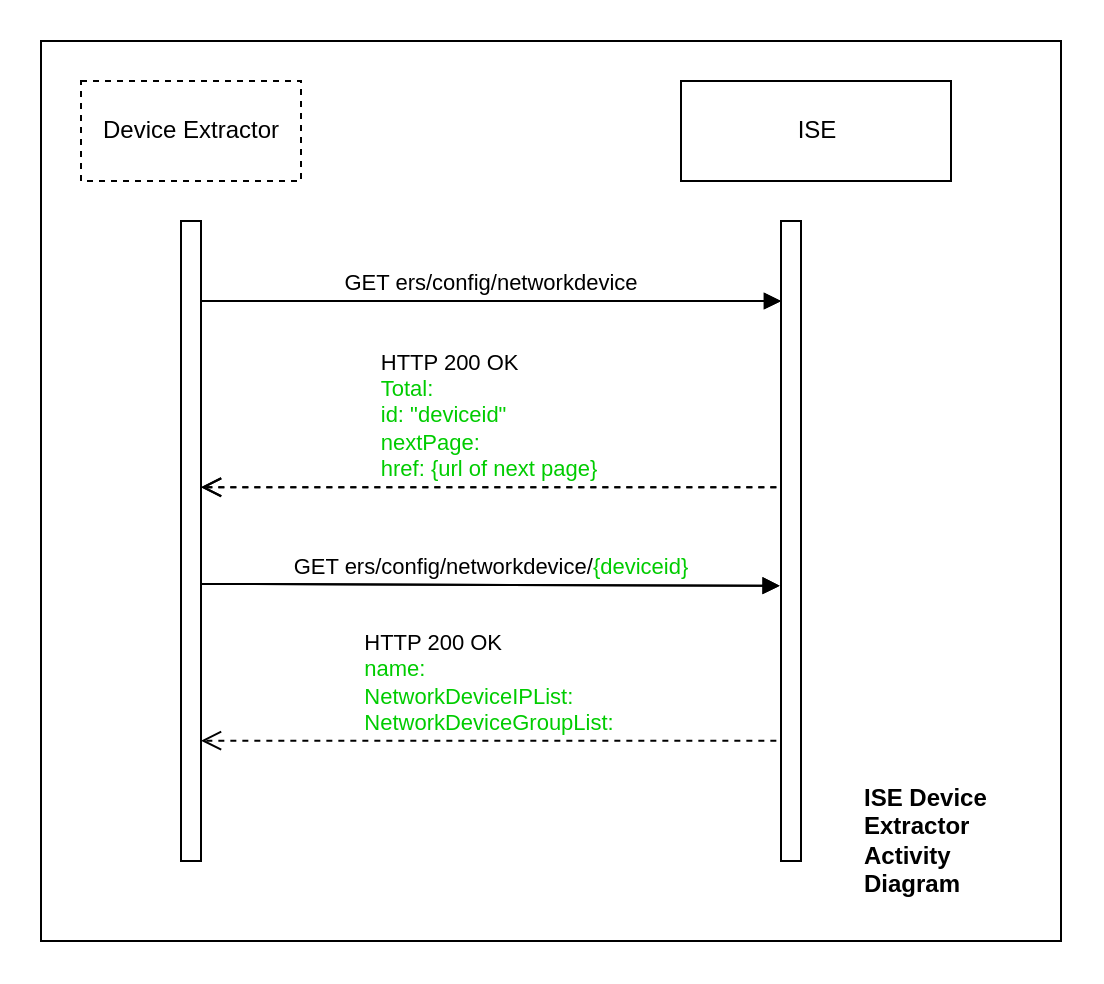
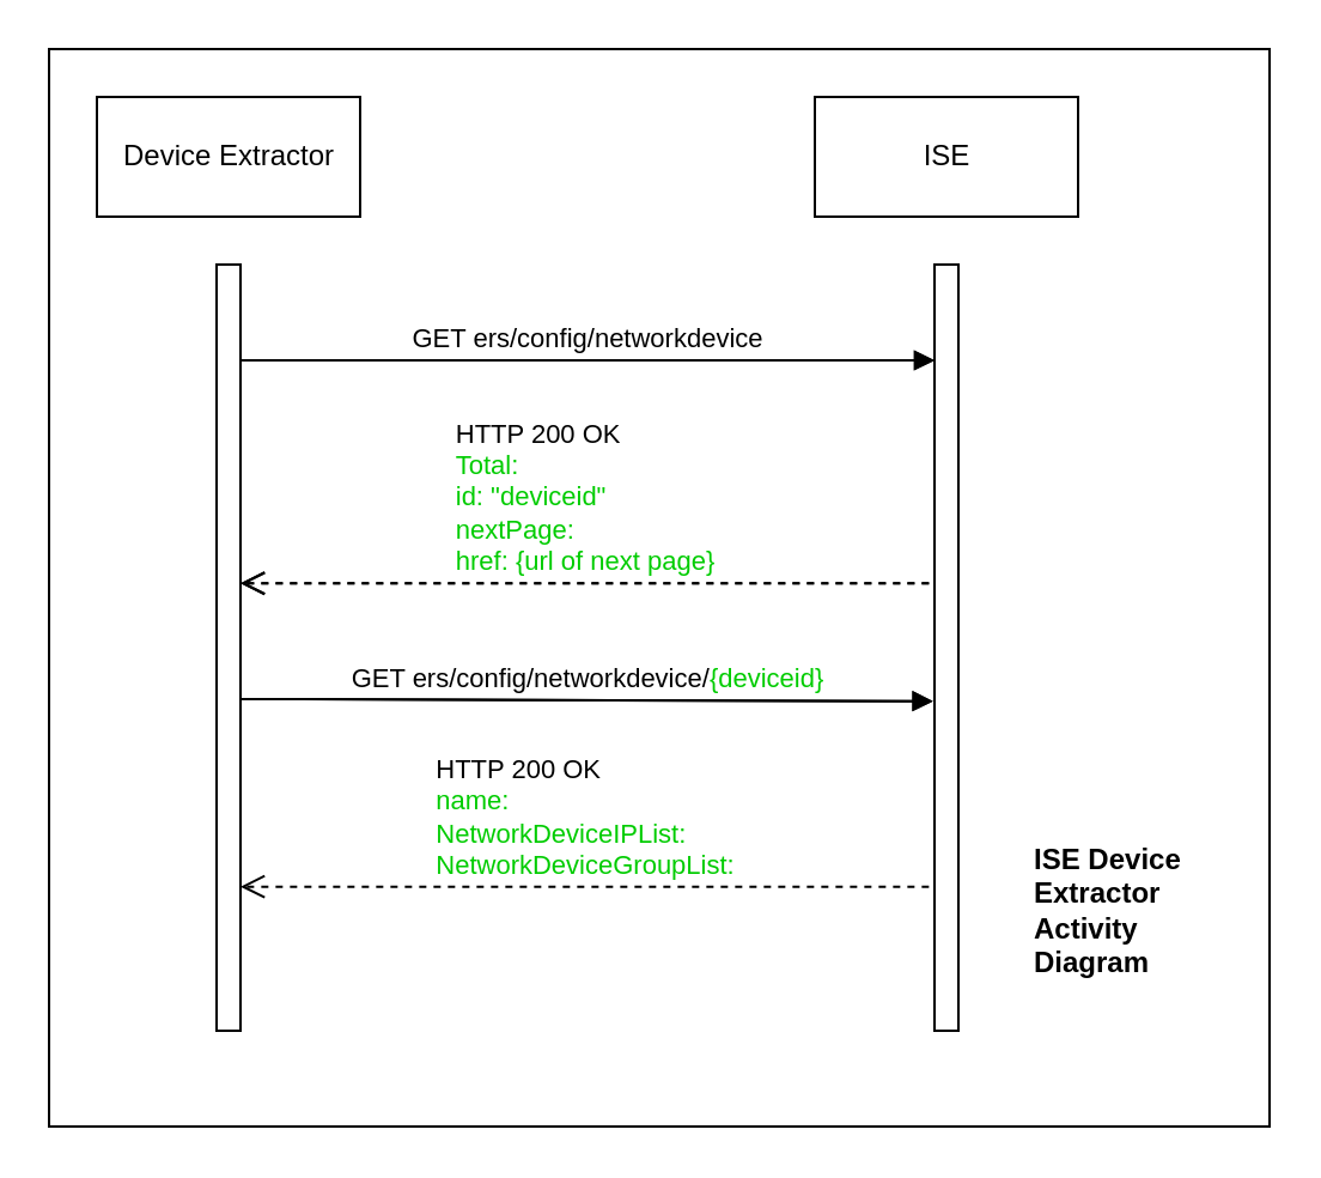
  <mxCell id="0" />
  <mxCell id="1" parent="0" />
  <mxCell id="2" value="" style="rounded=0;whiteSpace=wrap;html=1;" vertex="1" parent="1"><mxGeometry x="20" y="20" width="510" height="450" as="geometry" /></mxCell>
- <mxCell id="3" value="Device Extractor" style="html=1;dashed=1;" vertex="1" parent="1"><mxGeometry x="40" y="40" width="110" height="50" as="geometry" /></mxCell>
- <mxCell id="4" value="ISE" style="html=1;" vertex="1" parent="1"><mxGeometry x="340" y="40" width="135" height="50" as="geometry" /></mxCell>
+ <mxCell id="3" value="Device Extractor" style="html=1;" vertex="1" parent="1"><mxGeometry x="40" y="40" width="110" height="50" as="geometry" /></mxCell>
+ <mxCell id="4" value="ISE" style="html=1;" vertex="1" parent="1"><mxGeometry x="340" y="40" width="110" height="50" as="geometry" /></mxCell>
  <mxCell id="5" value="" style="html=1;points=[];perimeter=orthogonalPerimeter;" vertex="1" parent="1"><mxGeometry x="90" y="110" width="10" height="320" as="geometry" /></mxCell>
  <mxCell id="6" value="" style="html=1;points=[];perimeter=orthogonalPerimeter;" vertex="1" parent="1"><mxGeometry x="390" y="110" width="10" height="320" as="geometry" /></mxCell>
  <mxCell id="7" value="GET ers/config/networkdevice" style="html=1;verticalAlign=bottom;endArrow=block;" edge="1" parent="1"><mxGeometry width="80" relative="1" as="geometry"><mxPoint x="100" y="150" as="sourcePoint" /><mxPoint x="390" y="150" as="targetPoint" /></mxGeometry></mxCell>
  <mxCell id="8" value="&lt;div style=&quot;text-align: left&quot;&gt;HTTP 200 OK&lt;/div&gt;&lt;div style=&quot;text-align: left&quot;&gt;&lt;span style=&quot;color: rgb(0 , 204 , 0)&quot;&gt;Total:&lt;/span&gt;&lt;/div&gt;&lt;font color=&quot;#00cc00&quot;&gt;&lt;div style=&quot;text-align: left&quot;&gt;id: &quot;deviceid&quot;&lt;/div&gt;&lt;div style=&quot;text-align: left&quot;&gt;nextPage:&lt;/div&gt;&lt;div style=&quot;text-align: left&quot;&gt;href: {url of next page}&lt;/div&gt;&lt;/font&gt;" style="html=1;verticalAlign=bottom;endArrow=open;dashed=1;endSize=8;exitX=-0.233;exitY=0.416;exitDx=0;exitDy=0;exitPerimeter=0;" edge="1" parent="1" source="6" target="5"><mxGeometry relative="1" as="geometry"><mxPoint x="390" y="190" as="sourcePoint" /><mxPoint x="310" y="190" as="targetPoint" /></mxGeometry></mxCell>
  <mxCell id="9" value="GET ers/config/networkdevice/&lt;font color=&quot;#00cc00&quot;&gt;{deviceid}&lt;/font&gt;" style="html=1;verticalAlign=bottom;endArrow=block;entryX=-0.067;entryY=0.57;entryDx=0;entryDy=0;entryPerimeter=0;exitX=1.017;exitY=0.567;exitDx=0;exitDy=0;exitPerimeter=0;" edge="1" parent="1" source="5" target="6"><mxGeometry width="80" relative="1" as="geometry"><mxPoint x="100" y="260" as="sourcePoint" /><mxPoint x="390" y="260" as="targetPoint" /></mxGeometry></mxCell>
  <mxCell id="10" value="&lt;div style=&quot;text-align: left&quot;&gt;HTTP 200 OK&lt;/div&gt;&lt;div style=&quot;text-align: left&quot;&gt;&lt;span style=&quot;color: rgb(0 , 204 , 0)&quot;&gt;name:&lt;/span&gt;&lt;/div&gt;&lt;font color=&quot;#00cc00&quot;&gt;&lt;div style=&quot;text-align: left&quot;&gt;NetworkDeviceIPList:&lt;/div&gt;&lt;div style=&quot;text-align: left&quot;&gt;NetworkDeviceGroupList:&lt;/div&gt;&lt;/font&gt;" style="html=1;verticalAlign=bottom;endArrow=open;dashed=1;endSize=8;exitX=-0.233;exitY=0.812;exitDx=0;exitDy=0;exitPerimeter=0;" edge="1" parent="1" source="6" target="5"><mxGeometry relative="1" as="geometry"><mxPoint x="380" y="370" as="sourcePoint" /><mxPoint x="110" y="370" as="targetPoint" /></mxGeometry></mxCell>
- <mxCell id="11" value="&lt;b&gt;ISE Device Extractor&amp;nbsp;&lt;br&gt;Activity Diagram&lt;br&gt;&lt;/b&gt;" style="text;html=1;strokeColor=none;fillColor=none;align=left;verticalAlign=middle;whiteSpace=wrap;rounded=0;" vertex="1" parent="1"><mxGeometry x="430" y="390" width="80" height="60" as="geometry" /></mxCell>
+ <mxCell id="11" value="&lt;b&gt;ISE Device Extractor&amp;nbsp;&lt;br&gt;Activity Diagram&lt;br&gt;&lt;/b&gt;" style="text;html=1;strokeColor=none;fillColor=none;align=left;verticalAlign=middle;whiteSpace=wrap;rounded=0;" vertex="1" parent="1"><mxGeometry x="430" y="350" width="80" height="60" as="geometry" /></mxCell>
  <mxCell id="12" value="GET ers/config/networkdevice" style="html=1;verticalAlign=bottom;endArrow=block;" edge="1" parent="1"><mxGeometry width="80" relative="1" as="geometry"><mxPoint x="100" y="150" as="sourcePoint" /><mxPoint x="390" y="150" as="targetPoint" /></mxGeometry></mxCell>
  <mxCell id="13" value="" style="html=1;points=[];perimeter=orthogonalPerimeter;" vertex="1" parent="1"><mxGeometry x="90" y="110" width="10" height="320" as="geometry" /></mxCell>
  <mxCell id="14" value="" style="html=1;points=[];perimeter=orthogonalPerimeter;" vertex="1" parent="1"><mxGeometry x="390" y="110" width="10" height="320" as="geometry" /></mxCell>
  <mxCell id="15" value="&lt;div style=&quot;text-align: left&quot;&gt;HTTP 200 OK&lt;/div&gt;&lt;div style=&quot;text-align: left&quot;&gt;&lt;span style=&quot;color: rgb(0 , 204 , 0)&quot;&gt;Total:&lt;/span&gt;&lt;/div&gt;&lt;font color=&quot;#00cc00&quot;&gt;&lt;div style=&quot;text-align: left&quot;&gt;id: &quot;deviceid&quot;&lt;/div&gt;&lt;div style=&quot;text-align: left&quot;&gt;nextPage:&lt;/div&gt;&lt;div style=&quot;text-align: left&quot;&gt;href: {url of next page}&lt;/div&gt;&lt;/font&gt;" style="html=1;verticalAlign=bottom;endArrow=open;dashed=1;endSize=8;exitX=-0.233;exitY=0.416;exitDx=0;exitDy=0;exitPerimeter=0;" edge="1" source="14" target="13" parent="1"><mxGeometry relative="1" as="geometry"><mxPoint x="390" y="190" as="sourcePoint" /><mxPoint x="310" y="190" as="targetPoint" /></mxGeometry></mxCell>
  <mxCell id="16" value="GET ers/config/networkdevice/&lt;font color=&quot;#00cc00&quot;&gt;{deviceid}&lt;/font&gt;" style="html=1;verticalAlign=bottom;endArrow=block;entryX=-0.067;entryY=0.57;entryDx=0;entryDy=0;entryPerimeter=0;exitX=1.017;exitY=0.567;exitDx=0;exitDy=0;exitPerimeter=0;" edge="1" source="13" target="14" parent="1"><mxGeometry width="80" relative="1" as="geometry"><mxPoint x="100" y="260" as="sourcePoint" /><mxPoint x="390" y="260" as="targetPoint" /></mxGeometry></mxCell>
